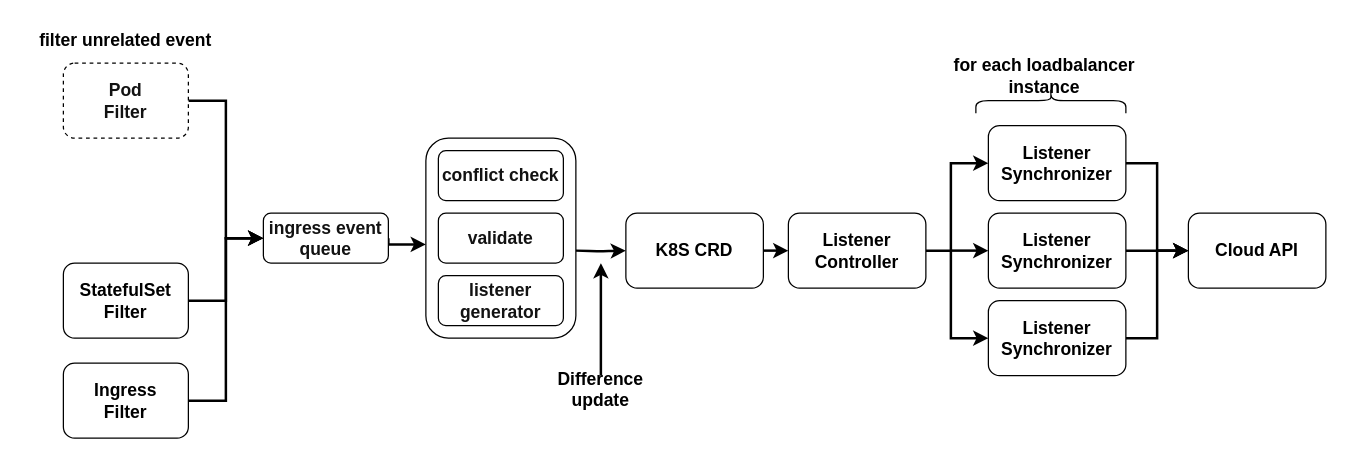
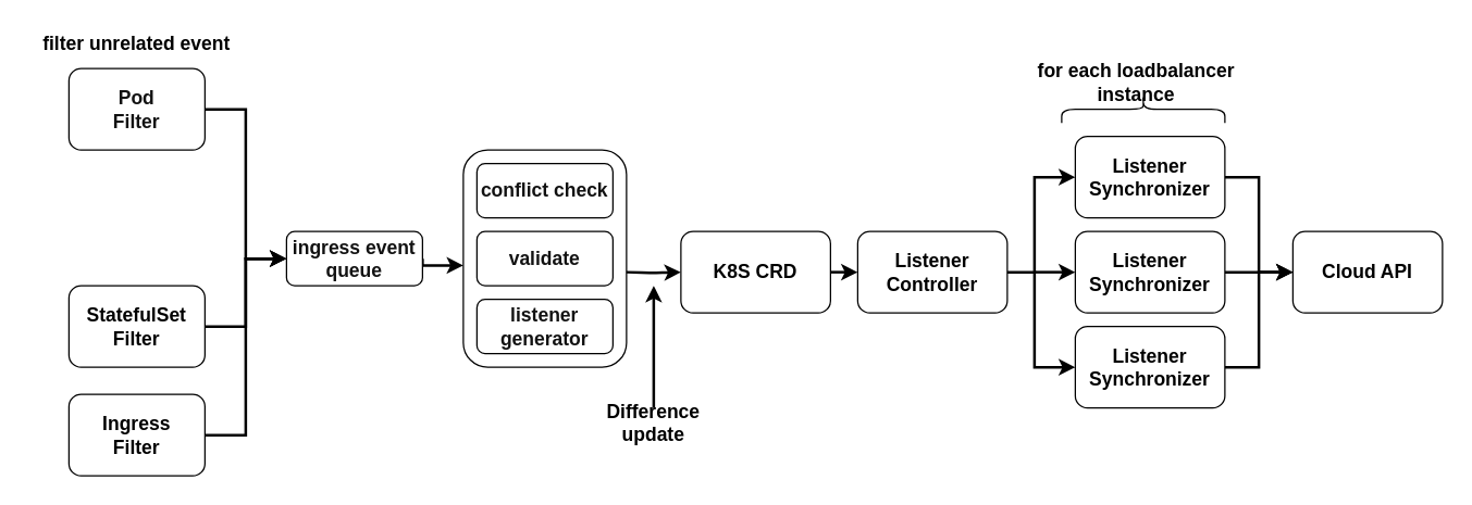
  <mxCell id="0" />
  <mxCell id="1" parent="0" />
  <mxCell id="2" style="edgeStyle=orthogonalEdgeStyle;rounded=0;orthogonalLoop=1;jettySize=auto;html=1;exitX=1;exitY=0.5;exitDx=0;exitDy=0;entryX=0;entryY=0.5;entryDx=0;entryDy=0;strokeWidth=2;" edge="1" parent="1" source="3" target="25"><mxGeometry relative="1" as="geometry"><mxPoint x="220" y="170" as="targetPoint" /></mxGeometry></mxCell>
- <mxCell id="3" value="&lt;font color=&quot;#121212&quot; style=&quot;background-color: rgb(255 , 255 , 255)&quot;&gt;Pod&lt;br&gt;Filter&lt;/font&gt;" style="rounded=1;whiteSpace=wrap;html=1;fontSize=14;fontStyle=1;fillColor=#FFFFFF;dashed=1;" parent="1" vertex="1"><mxGeometry x="50" y="50" width="100" height="60" as="geometry" /></mxCell>
+ <mxCell id="3" value="&lt;font color=&quot;#121212&quot; style=&quot;background-color: rgb(255 , 255 , 255)&quot;&gt;Pod&lt;br&gt;Filter&lt;/font&gt;" style="rounded=1;whiteSpace=wrap;html=1;fontSize=14;fontStyle=1;fillColor=#FFFFFF;" parent="1" vertex="1"><mxGeometry x="50" y="50" width="100" height="60" as="geometry" /></mxCell>
  <mxCell id="4" style="edgeStyle=orthogonalEdgeStyle;rounded=0;orthogonalLoop=1;jettySize=auto;html=1;exitX=1;exitY=0.5;exitDx=0;exitDy=0;entryX=0;entryY=0.5;entryDx=0;entryDy=0;strokeWidth=2;" edge="1" parent="1" source="5" target="25"><mxGeometry relative="1" as="geometry" /></mxCell>
  <mxCell id="5" value="&lt;font color=&quot;#000000&quot;&gt;StatefulSet&lt;br&gt;Filter&lt;/font&gt;" style="rounded=1;whiteSpace=wrap;html=1;fontSize=14;fontStyle=1;fillColor=#FFFFFF;" parent="1" vertex="1"><mxGeometry x="50" y="210" width="100" height="60" as="geometry" /></mxCell>
  <mxCell id="6" style="edgeStyle=orthogonalEdgeStyle;rounded=0;orthogonalLoop=1;jettySize=auto;html=1;exitX=1;exitY=0.5;exitDx=0;exitDy=0;entryX=0;entryY=0.5;entryDx=0;entryDy=0;strokeWidth=2;" edge="1" parent="1" source="7" target="25"><mxGeometry relative="1" as="geometry" /></mxCell>
  <mxCell id="7" value="&lt;font color=&quot;#000000&quot;&gt;Ingress&lt;br&gt;Filter&lt;/font&gt;" style="rounded=1;whiteSpace=wrap;html=1;fontSize=14;fontStyle=1;fillColor=#FFFFFF;" parent="1" vertex="1"><mxGeometry x="50" y="290" width="100" height="60" as="geometry" /></mxCell>
  <mxCell id="8" style="edgeStyle=orthogonalEdgeStyle;rounded=1;orthogonalLoop=1;jettySize=auto;html=1;exitX=1;exitY=0.5;exitDx=0;exitDy=0;entryX=0;entryY=0.5;entryDx=0;entryDy=0;fontSize=14;strokeWidth=2;" parent="1" target="10" edge="1"><mxGeometry relative="1" as="geometry"><mxPoint x="460" y="200" as="sourcePoint" /></mxGeometry></mxCell>
  <mxCell id="9" style="edgeStyle=orthogonalEdgeStyle;rounded=0;orthogonalLoop=1;jettySize=auto;html=1;exitX=1;exitY=0.5;exitDx=0;exitDy=0;entryX=0;entryY=0.5;entryDx=0;entryDy=0;strokeWidth=2;fontSize=14;" parent="1" source="10" target="14" edge="1"><mxGeometry relative="1" as="geometry" /></mxCell>
  <mxCell id="10" value="K8S CRD" style="rounded=1;whiteSpace=wrap;html=1;fontSize=14;fontStyle=1" parent="1" vertex="1"><mxGeometry x="500" y="170" width="110" height="60" as="geometry" /></mxCell>
  <mxCell id="11" style="edgeStyle=orthogonalEdgeStyle;rounded=0;orthogonalLoop=1;jettySize=auto;html=1;exitX=1;exitY=0.5;exitDx=0;exitDy=0;entryX=0;entryY=0.5;entryDx=0;entryDy=0;strokeWidth=2;fontSize=14;" parent="1" target="16" edge="1"><mxGeometry relative="1" as="geometry"><mxPoint x="760" y="200" as="sourcePoint" /><Array as="points"><mxPoint x="760" y="130" /></Array></mxGeometry></mxCell>
  <mxCell id="12" style="edgeStyle=orthogonalEdgeStyle;rounded=0;orthogonalLoop=1;jettySize=auto;html=1;exitX=1;exitY=0.5;exitDx=0;exitDy=0;entryX=0;entryY=0.5;entryDx=0;entryDy=0;strokeWidth=2;fontSize=14;" parent="1" target="18" edge="1"><mxGeometry relative="1" as="geometry"><mxPoint x="760" y="200" as="sourcePoint" /></mxGeometry></mxCell>
  <mxCell id="13" style="edgeStyle=orthogonalEdgeStyle;rounded=0;orthogonalLoop=1;jettySize=auto;html=1;entryX=0;entryY=0.5;entryDx=0;entryDy=0;strokeWidth=2;fontSize=14;" parent="1" source="14" target="20" edge="1"><mxGeometry relative="1" as="geometry"><mxPoint x="760" y="200" as="sourcePoint" /><Array as="points"><mxPoint x="760" y="200" /><mxPoint x="760" y="270" /></Array></mxGeometry></mxCell>
  <mxCell id="14" value="Listener&lt;br&gt;Controller" style="rounded=1;whiteSpace=wrap;html=1;fontSize=14;fontStyle=1" parent="1" vertex="1"><mxGeometry x="630" y="170" width="110" height="60" as="geometry" /></mxCell>
  <mxCell id="15" style="edgeStyle=orthogonalEdgeStyle;rounded=0;orthogonalLoop=1;jettySize=auto;html=1;exitX=1;exitY=0.5;exitDx=0;exitDy=0;entryX=0;entryY=0.5;entryDx=0;entryDy=0;strokeWidth=2;fontSize=14;" parent="1" source="16" target="21" edge="1"><mxGeometry relative="1" as="geometry" /></mxCell>
  <mxCell id="16" value="Listener&lt;br&gt;Synchronizer" style="rounded=1;whiteSpace=wrap;html=1;fontSize=14;fontStyle=1" parent="1" vertex="1"><mxGeometry x="790" y="100" width="110" height="60" as="geometry" /></mxCell>
  <mxCell id="17" style="edgeStyle=orthogonalEdgeStyle;rounded=0;orthogonalLoop=1;jettySize=auto;html=1;exitX=1;exitY=0.5;exitDx=0;exitDy=0;entryX=0;entryY=0.5;entryDx=0;entryDy=0;strokeWidth=2;fontSize=14;" parent="1" source="18" target="21" edge="1"><mxGeometry relative="1" as="geometry" /></mxCell>
  <mxCell id="18" value="Listener&lt;br&gt;Synchronizer" style="rounded=1;whiteSpace=wrap;html=1;fontSize=14;fontStyle=1" parent="1" vertex="1"><mxGeometry x="790" y="170" width="110" height="60" as="geometry" /></mxCell>
  <mxCell id="19" style="edgeStyle=orthogonalEdgeStyle;rounded=0;orthogonalLoop=1;jettySize=auto;html=1;exitX=1;exitY=0.5;exitDx=0;exitDy=0;entryX=0;entryY=0.5;entryDx=0;entryDy=0;strokeWidth=2;fontSize=14;" parent="1" source="20" target="21" edge="1"><mxGeometry relative="1" as="geometry" /></mxCell>
  <mxCell id="20" value="Listener&lt;br&gt;Synchronizer" style="rounded=1;whiteSpace=wrap;html=1;fontSize=14;fontStyle=1" parent="1" vertex="1"><mxGeometry x="790" y="240" width="110" height="60" as="geometry" /></mxCell>
  <mxCell id="21" value="Cloud API" style="rounded=1;whiteSpace=wrap;html=1;fontSize=14;fontStyle=1" parent="1" vertex="1"><mxGeometry x="950" y="170" width="110" height="60" as="geometry" /></mxCell>
  <mxCell id="22" value="" style="rounded=1;whiteSpace=wrap;html=1;fontSize=14;fontStyle=1" vertex="1" parent="1"><mxGeometry x="340" y="110" width="120" height="160" as="geometry" /></mxCell>
  <mxCell id="23" value="&lt;font color=&quot;#121212&quot;&gt;&lt;span style=&quot;background-color: rgb(255 , 255 , 255)&quot;&gt;conflict check&lt;/span&gt;&lt;/font&gt;" style="rounded=1;whiteSpace=wrap;html=1;fontSize=14;fontStyle=1;fillColor=#FFFFFF;" vertex="1" parent="1"><mxGeometry x="350" y="120" width="100" height="40" as="geometry" /></mxCell>
  <mxCell id="24" style="edgeStyle=orthogonalEdgeStyle;rounded=0;orthogonalLoop=1;jettySize=auto;html=1;exitX=1;exitY=0.5;exitDx=0;exitDy=0;strokeWidth=2;" edge="1" parent="1" source="25"><mxGeometry relative="1" as="geometry"><mxPoint x="340" y="195" as="targetPoint" /><Array as="points"><mxPoint x="340" y="195" /></Array></mxGeometry></mxCell>
  <mxCell id="25" value="&lt;font color=&quot;#121212&quot;&gt;&lt;span style=&quot;background-color: rgb(255 , 255 , 255)&quot;&gt;ingress event queue&lt;/span&gt;&lt;/font&gt;" style="rounded=1;whiteSpace=wrap;html=1;fontSize=14;fontStyle=1;fillColor=#FFFFFF;" vertex="1" parent="1"><mxGeometry x="210" y="170" width="100" height="40" as="geometry" /></mxCell>
  <mxCell id="26" value="&lt;font color=&quot;#121212&quot;&gt;&lt;span style=&quot;background-color: rgb(255 , 255 , 255)&quot;&gt;validate&lt;/span&gt;&lt;/font&gt;" style="rounded=1;whiteSpace=wrap;html=1;fontSize=14;fontStyle=1;fillColor=#FFFFFF;" vertex="1" parent="1"><mxGeometry x="350" y="170" width="100" height="40" as="geometry" /></mxCell>
  <mxCell id="27" value="&lt;font color=&quot;#121212&quot;&gt;&lt;span style=&quot;background-color: rgb(255 , 255 , 255)&quot;&gt;listener generator&lt;/span&gt;&lt;/font&gt;" style="rounded=1;whiteSpace=wrap;html=1;fontSize=14;fontStyle=1;fillColor=#FFFFFF;" vertex="1" parent="1"><mxGeometry x="350" y="220" width="100" height="40" as="geometry" /></mxCell>
  <mxCell id="28" value="" style="shape=curlyBracket;whiteSpace=wrap;html=1;rounded=1;rotation=90;" vertex="1" parent="1"><mxGeometry x="830" y="20" width="20" height="120" as="geometry" /></mxCell>
  <mxCell id="29" value="for each loadbalancer instance" style="text;html=1;strokeColor=none;fillColor=none;align=center;verticalAlign=middle;whiteSpace=wrap;rounded=0;fontSize=14;fontStyle=1" vertex="1" parent="1"><mxGeometry x="740" y="50" width="190" height="20" as="geometry" /></mxCell>
  <mxCell id="30" value="" style="endArrow=classic;html=1;strokeWidth=2;fontSize=14;" edge="1" parent="1"><mxGeometry width="50" height="50" relative="1" as="geometry"><mxPoint x="480" y="300" as="sourcePoint" /><mxPoint x="480" y="210" as="targetPoint" /></mxGeometry></mxCell>
  <mxCell id="31" value="&lt;div&gt;Difference update&lt;/div&gt;&lt;div&gt;&lt;br&gt;&lt;/div&gt;" style="text;html=1;strokeColor=none;fillColor=none;align=center;verticalAlign=middle;whiteSpace=wrap;rounded=0;fontSize=14;fontStyle=1;" vertex="1" parent="1"><mxGeometry x="460" y="310" width="40" height="20" as="geometry" /></mxCell>
  <mxCell id="32" value="&lt;div&gt;filter unrelated event&lt;/div&gt;&lt;div&gt;&lt;br&gt;&lt;/div&gt;" style="text;html=1;strokeColor=none;fillColor=none;align=center;verticalAlign=middle;whiteSpace=wrap;rounded=0;fontSize=14;fontStyle=1;" vertex="1" parent="1"><mxGeometry x="20" y="30" width="160" height="20" as="geometry" /></mxCell>
